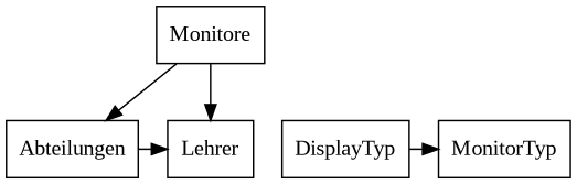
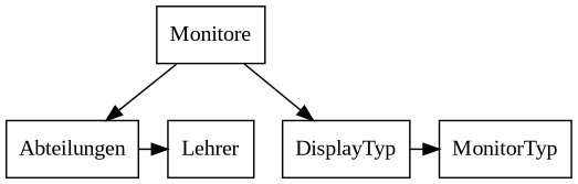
  digraph {
    fontname="Liberation Serif"
    rankdir=TB
    node [fontname="Liberation Serif" shape=box]
    edge [fontname="Liberation Serif"]
    Abteilungen
    Lehrer
    MonitorTyp
    DisplayTyp
    Monitore
    subgraph sub_1 {
      rank=same
      Abteilungen
      Lehrer
      MonitorTyp
      DisplayTyp
    }
    Abteilungen -> Lehrer
    DisplayTyp -> MonitorTyp
    Monitore -> Abteilungen
-   Monitore -> Lehrer
+   Monitore -> DisplayTyp
  }
